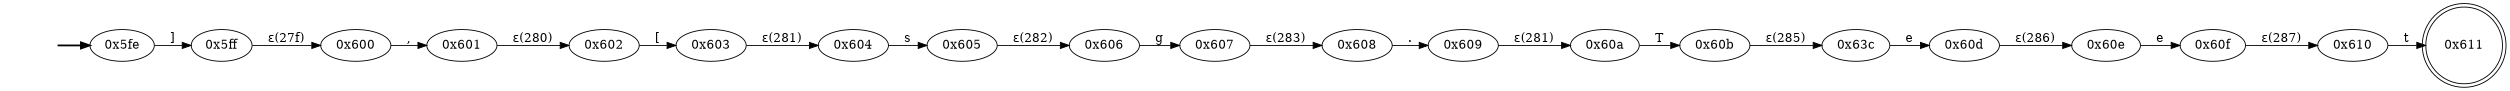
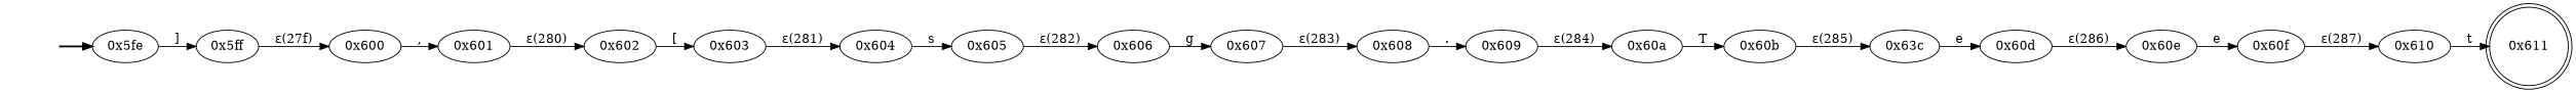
  digraph {
    rankdir=LR
    fake [style=invisible]
    "0x5fe" [root=true]
    "0x5ff"
    "0x600"
    "0x601"
    "0x602"
    "0x603"
    "0x604"
    "0x605"
    "0x606"
    "0x607"
    "0x608"
    "0x609"
    "0x60a"
    "0x60b"
    n16 [label="0x63c"]
    "0x60d"
    "0x60e"
    "0x60f"
    "0x610"
    "0x611" [shape=doublecircle]
    fake -> "0x5fe" [style=bold]
    "0x5fe" -> "0x5ff" [label="]"]
    "0x5ff" -> "0x600" [label="ε(27f)"]
    "0x600" -> "0x601" [label=","]
    "0x601" -> "0x602" [label="ε(280)"]
    "0x602" -> "0x603" [label="["]
    "0x603" -> "0x604" [label="ε(281)"]
    "0x604" -> "0x605" [label=s]
    "0x605" -> "0x606" [label="ε(282)"]
    "0x606" -> "0x607" [label=g]
    "0x607" -> "0x608" [label="ε(283)"]
    "0x608" -> "0x609" [label="."]
-   "0x609" -> "0x60a" [label="ε(281)"]
+   "0x609" -> "0x60a" [label="ε(284)"]
    "0x60a" -> "0x60b" [label=T]
    "0x60b" -> n16 [label="ε(285)"]
    n16 -> "0x60d" [label=e]
    "0x60d" -> "0x60e" [label="ε(286)"]
    "0x60e" -> "0x60f" [label=e]
    "0x60f" -> "0x610" [label="ε(287)"]
    "0x610" -> "0x611" [label=t]
  }
